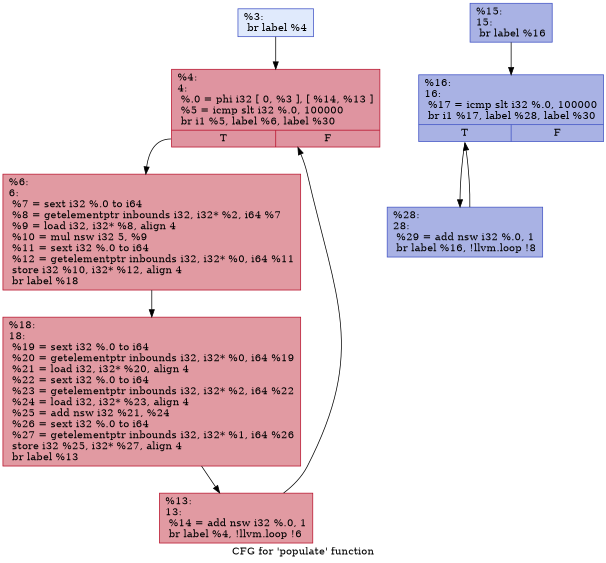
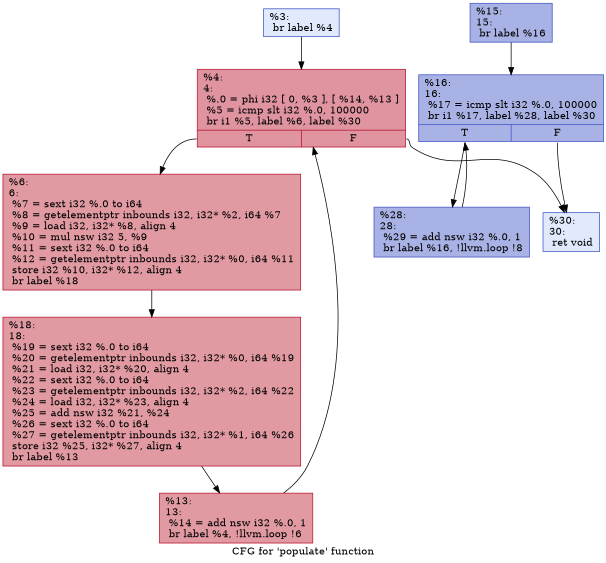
  digraph {
    label="CFG for 'populate' function"
    node [color="#3d50c3ff" fillcolor="#bb1b2c70" shape=record style=filled]
    n1 [fillcolor="#b9d0f970" label="{%3:\l  br label %4\l}"]
    n2 [color="#b70d28ff" fillcolor="#b70d2870" label="{%4:\l4:                                                \l  %.0 = phi i32 [ 0, %3 ], [ %14, %13 ]\l  %5 = icmp slt i32 %.0, 100000\l  br i1 %5, label %6, label %30\l|{<s0>T|<s1>F}}"]
    n3 [color="#b70d28ff" label="{%6:\l6:                                                \l  %7 = sext i32 %.0 to i64\l  %8 = getelementptr inbounds i32, i32* %2, i64 %7\l  %9 = load i32, i32* %8, align 4\l  %10 = mul nsw i32 5, %9\l  %11 = sext i32 %.0 to i64\l  %12 = getelementptr inbounds i32, i32* %0, i64 %11\l  store i32 %10, i32* %12, align 4\l  br label %18\l}"]
+   n4 [fillcolor="#b9d0f970" label="{%30:\l30:                                               \l  ret void\l}"]
    n5 [color="#b70d28ff" label="{%18:\l18:                                               \l  %19 = sext i32 %.0 to i64\l  %20 = getelementptr inbounds i32, i32* %0, i64 %19\l  %21 = load i32, i32* %20, align 4\l  %22 = sext i32 %.0 to i64\l  %23 = getelementptr inbounds i32, i32* %2, i64 %22\l  %24 = load i32, i32* %23, align 4\l  %25 = add nsw i32 %21, %24\l  %26 = sext i32 %.0 to i64\l  %27 = getelementptr inbounds i32, i32* %1, i64 %26\l  store i32 %25, i32* %27, align 4\l  br label %13\l}"]
    n6 [color="#b70d28ff" label="{%13:\l13:                                               \l  %14 = add nsw i32 %.0, 1\l  br label %4, !llvm.loop !6\l}"]
    n7 [fillcolor="#3d50c370" label="{%15:\l15:                                               \l  br label %16\l}"]
    n8 [fillcolor="#3d50c370" label="{%16:\l16:                                               \l  %17 = icmp slt i32 %.0, 100000\l  br i1 %17, label %28, label %30\l|{<s0>T|<s1>F}}"]
    n9 [fillcolor="#3d50c370" label="{%28:\l28:                                               \l  %29 = add nsw i32 %.0, 1\l  br label %16, !llvm.loop !8\l}"]
    n1 -> n2
    n2 -> n3 [tailport=s0]
+   n2 -> n4 [tailport=s1]
    n3 -> n5
    n5 -> n6
    n6 -> n2
    n7 -> n8
+   n8 -> n4 [tailport=s1]
    n8 -> n9 [tailport=s0]
    n9 -> n8
  }
